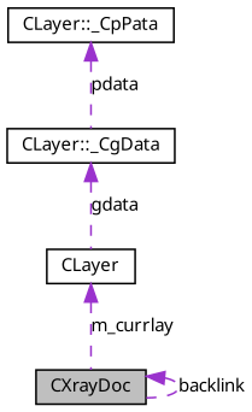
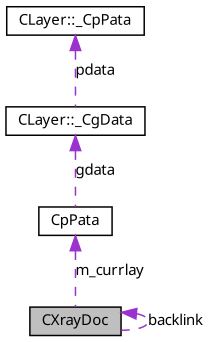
  digraph {
    fontname="Noto Sans"
    node [color=black fillcolor=white fontname="Noto Sans" fontsize=10 shape=record style=filled]
    edge [color=darkorchid3 dir=back fontname="Noto Sans" fontsize=10 labelfontname=FreeSans labelfontsize=10 style=dashed]
    n1 [fillcolor=grey75 fontcolor=black height=0.2 label=CXrayDoc width=0.4]
-   n2 [height=0.2 label=CLayer width=0.4]
+   n2 [height=0.2 label=CpPata width=0.4]
    n3 [height=0.2 label="CLayer::_CpPata" width=0.4]
    n4 [height=0.2 label="CLayer::_CgData" width=0.4]
    n1 -> n1 [label=backlink]
    n2 -> n1 [label=m_currlay]
    n3 -> n4 [label=pdata]
    n4 -> n2 [label=gdata]
  }
